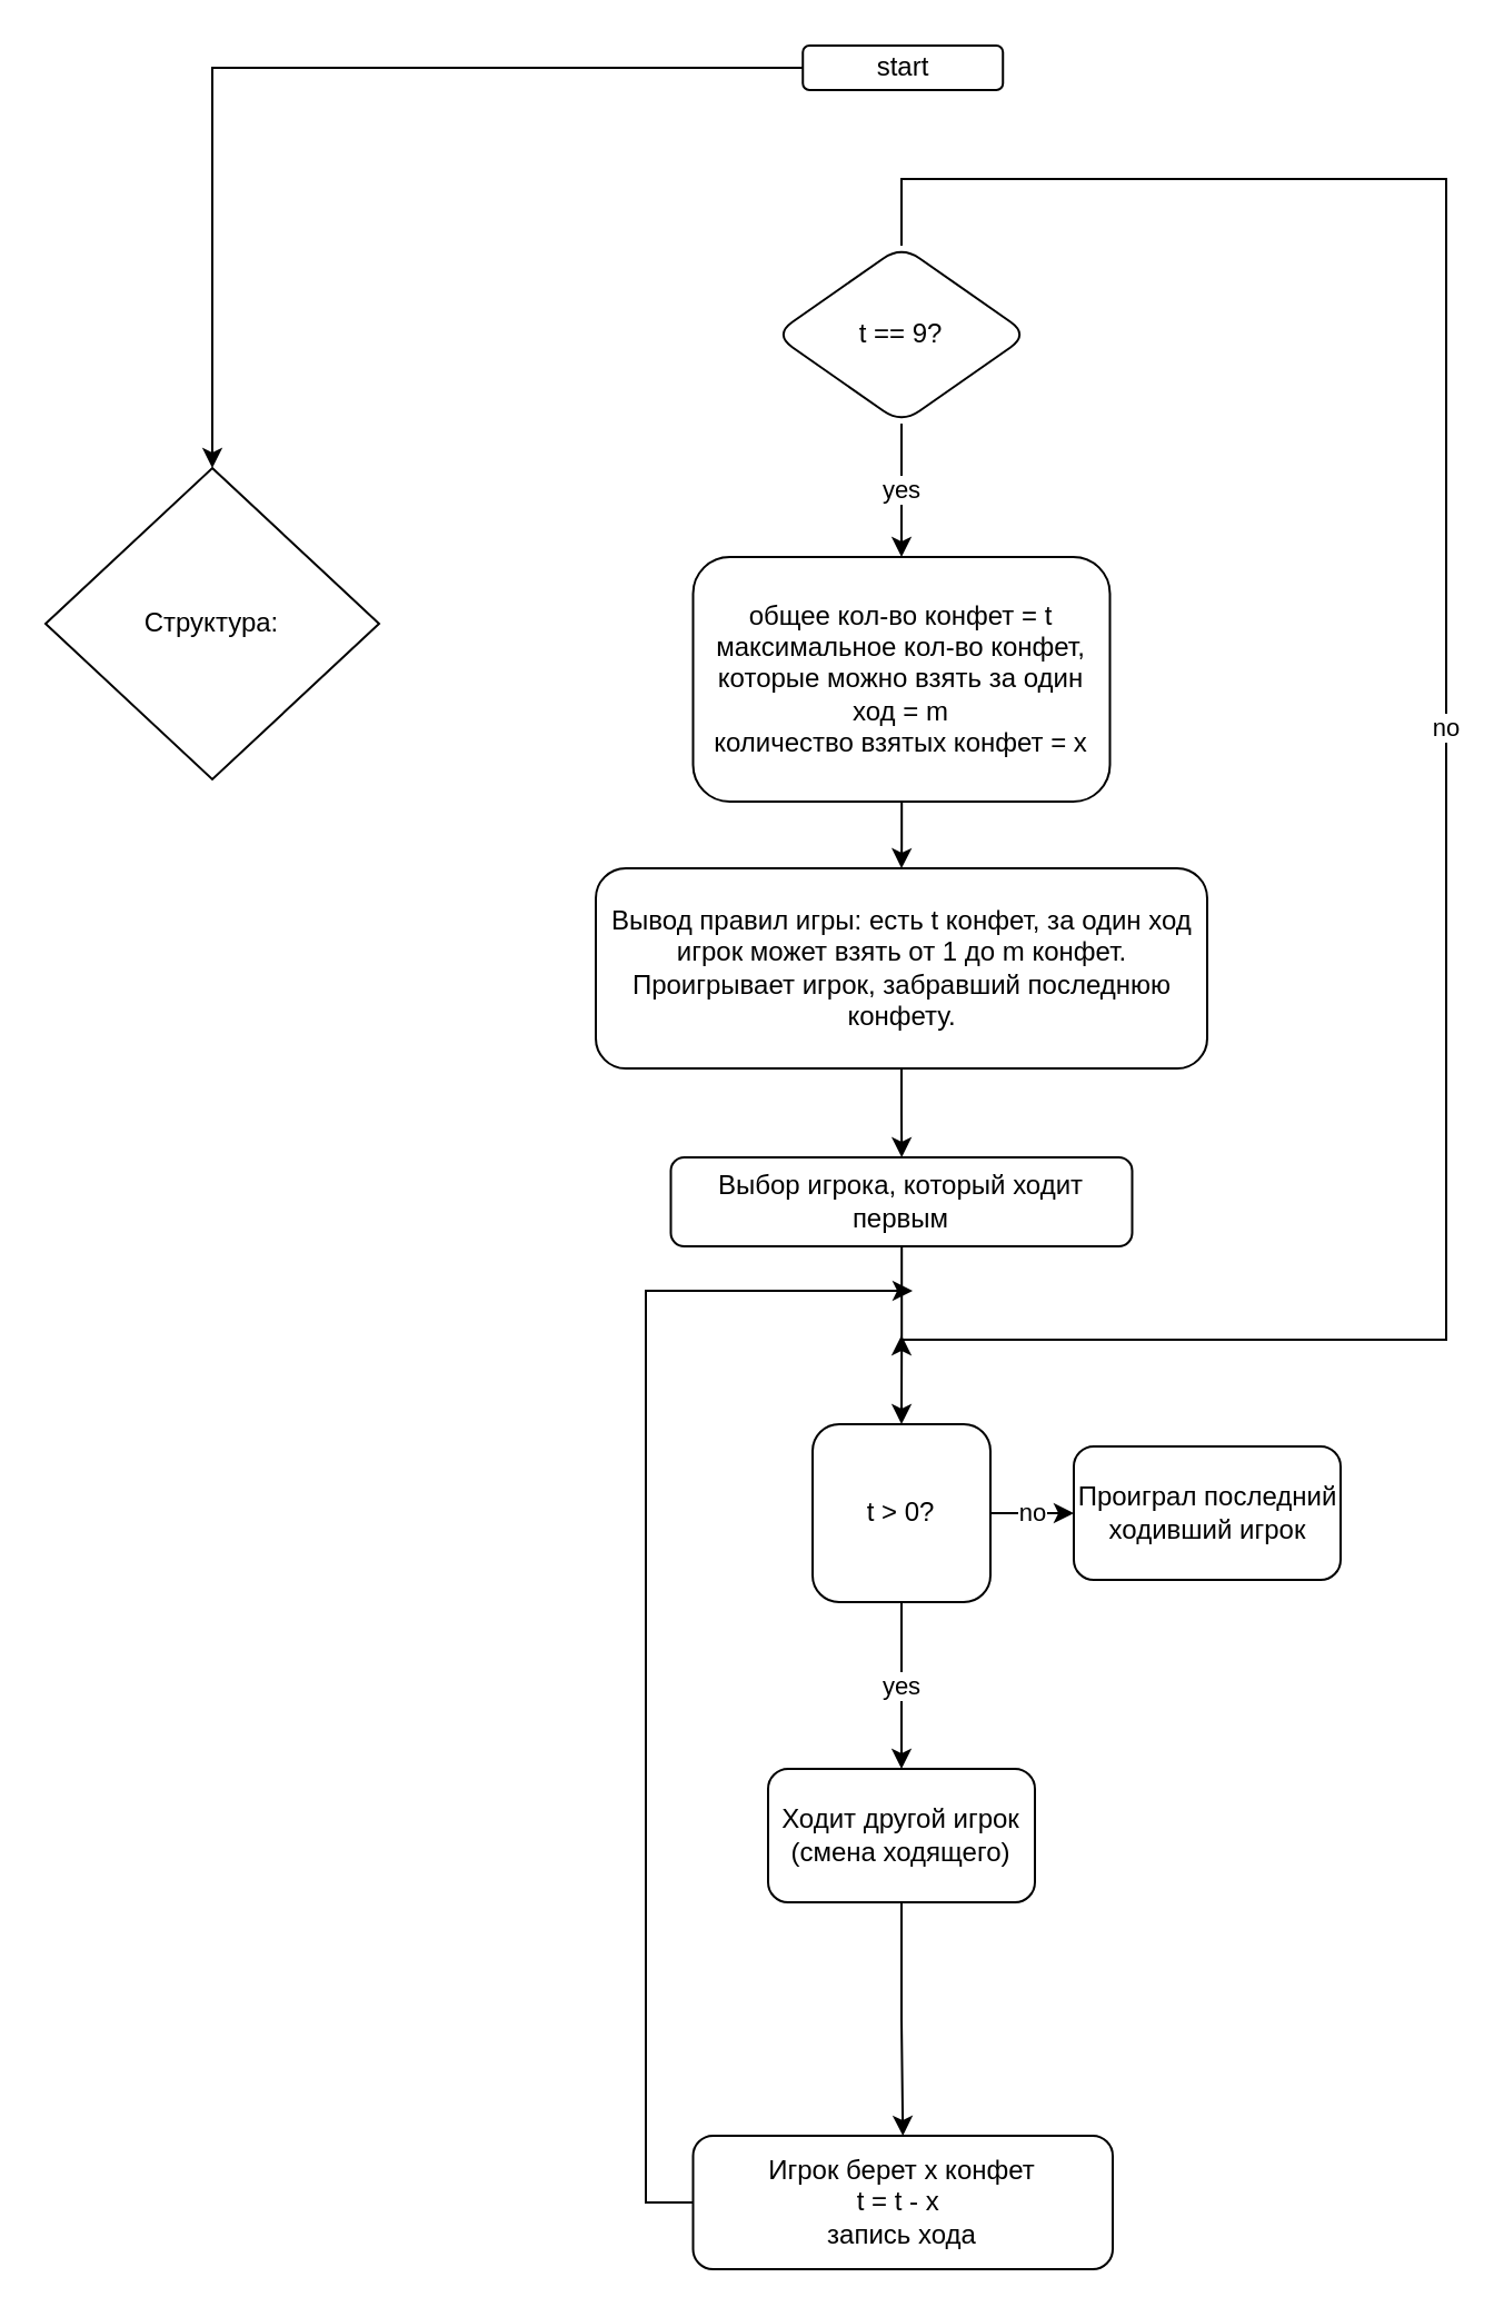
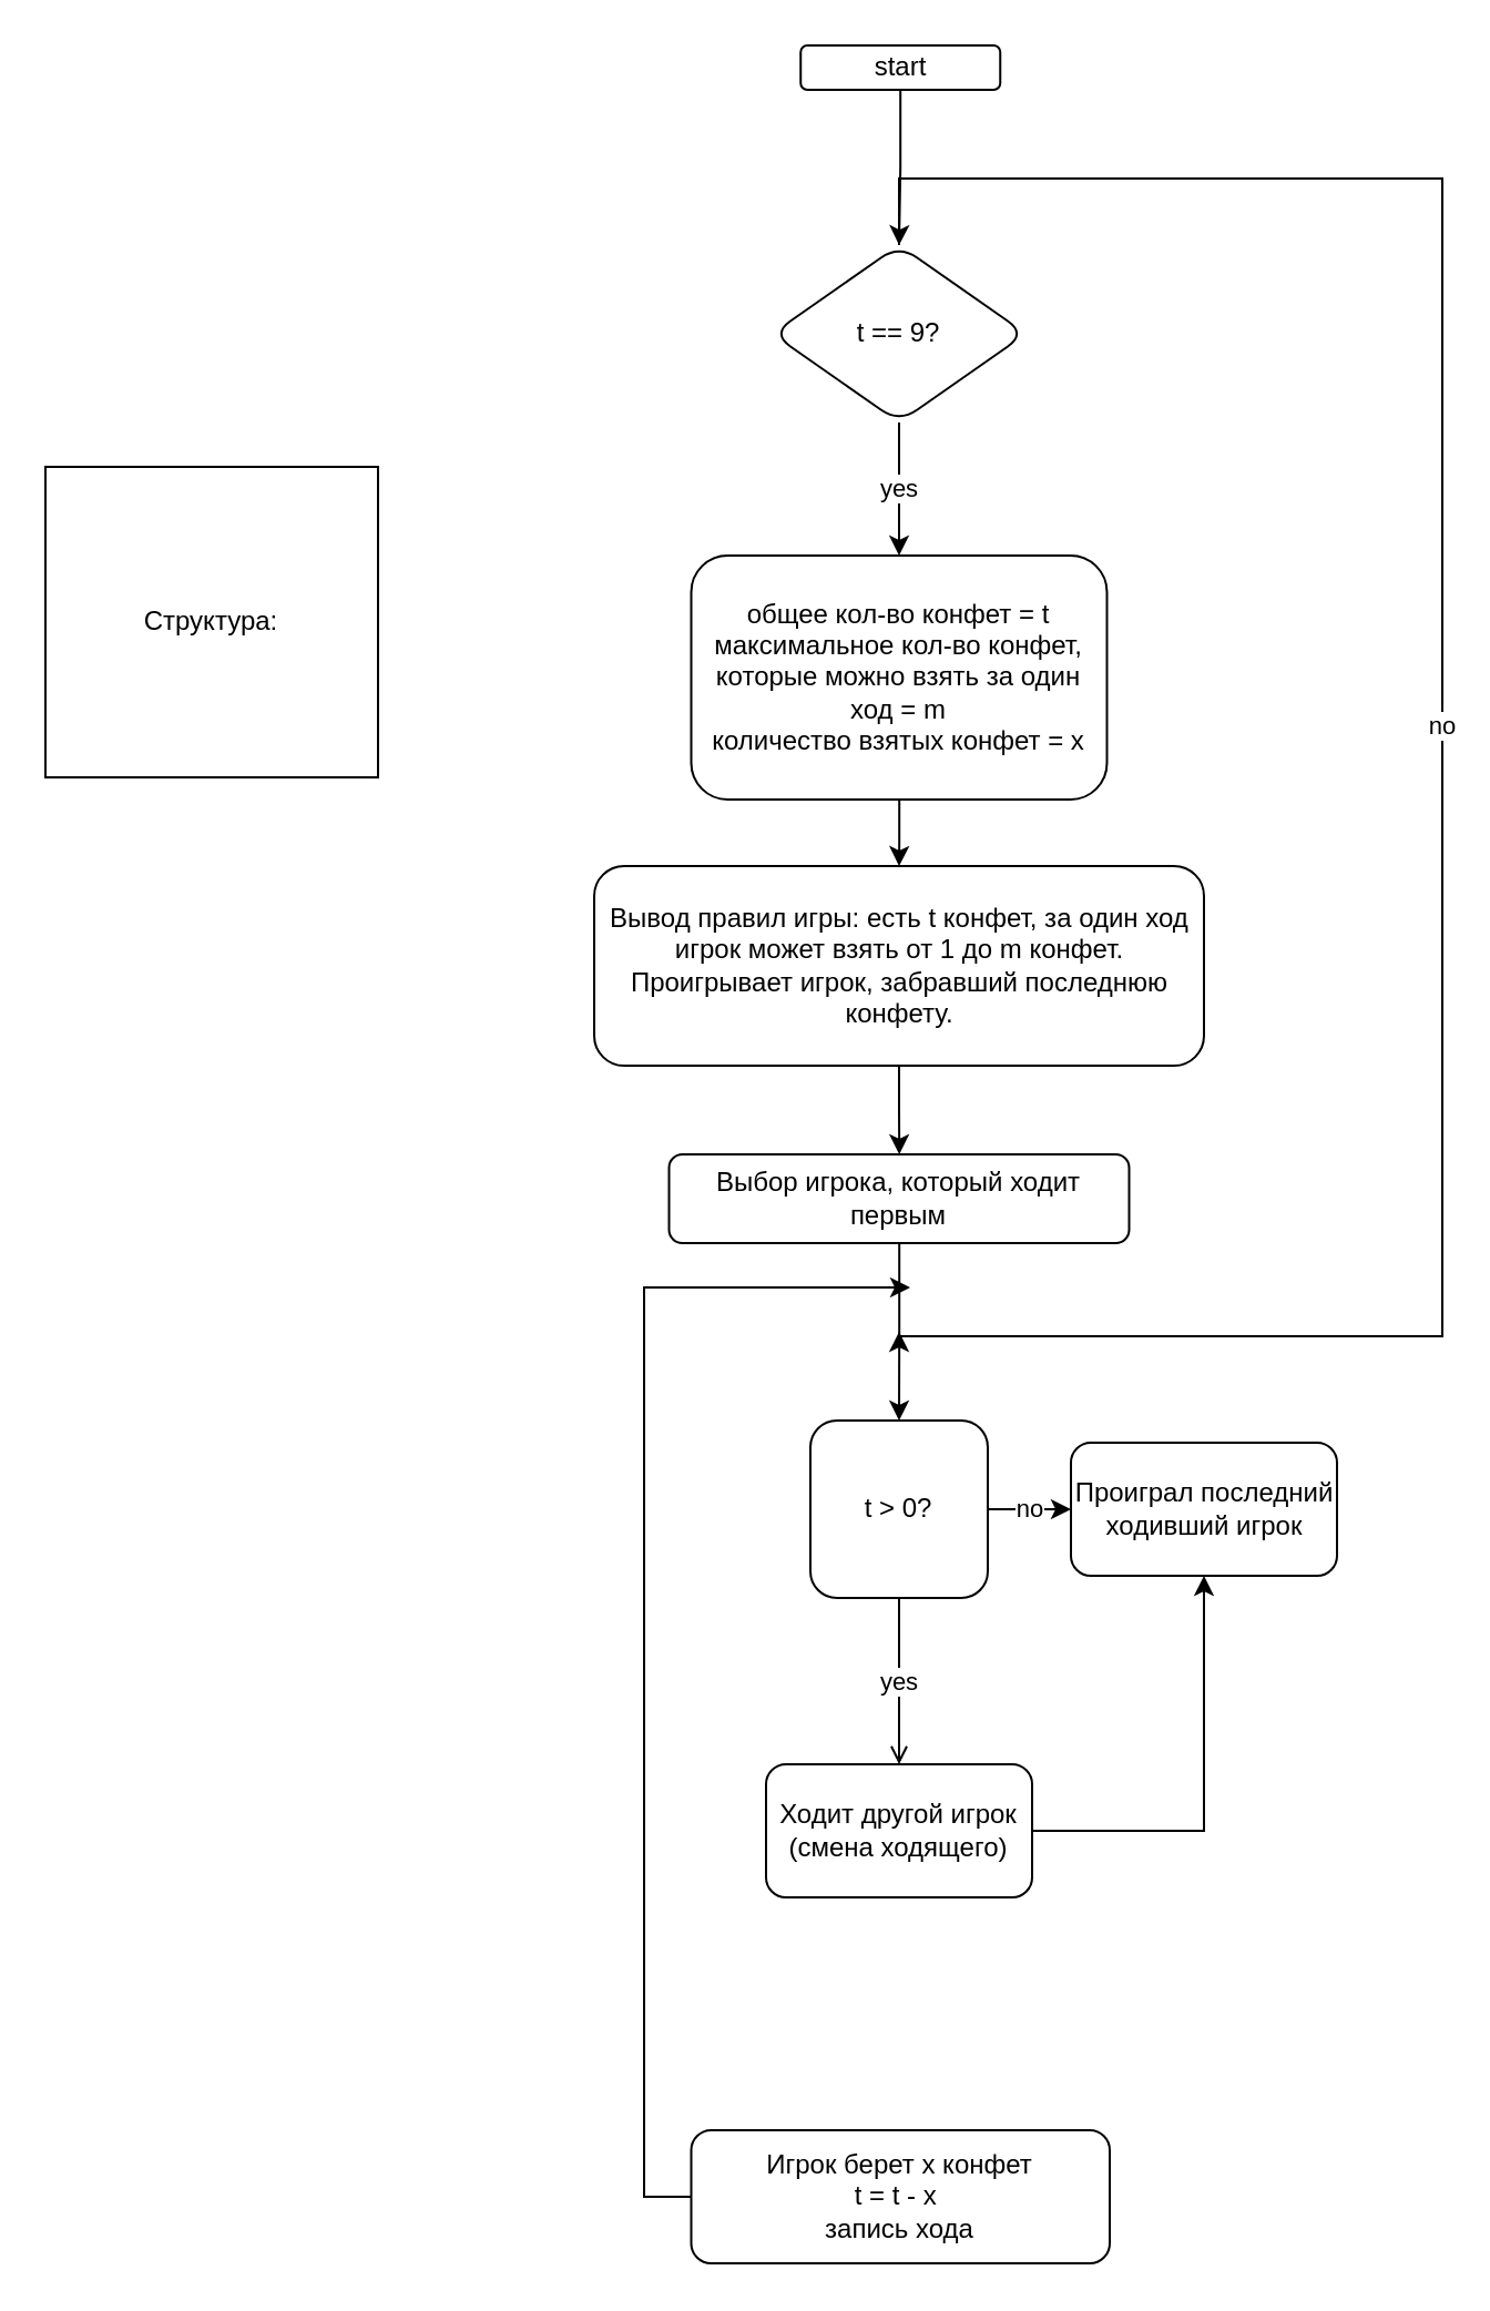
  <mxCell id="0" />
  <mxCell id="1" parent="0" />
- <mxCell id="2" value="" style="edgeStyle=orthogonalEdgeStyle;rounded=0;orthogonalLoop=1;jettySize=auto;html=1;" edge="1" parent="1" source="3" target="21"><mxGeometry relative="1" as="geometry" /></mxCell>
+ <mxCell id="2" value="" style="edgeStyle=orthogonalEdgeStyle;rounded=0;orthogonalLoop=1;jettySize=auto;html=1;" edge="1" parent="1" source="3" target="20"><mxGeometry relative="1" as="geometry" /></mxCell>
  <mxCell id="3" value="start&lt;br&gt;" style="rounded=1;whiteSpace=wrap;html=1;fontSize=12;glass=0;strokeWidth=1;shadow=0;" parent="1" vertex="1"><mxGeometry x="360.62" y="20" width="90" height="20" as="geometry" /></mxCell>
  <mxCell id="4" value="" style="edgeStyle=orthogonalEdgeStyle;rounded=0;orthogonalLoop=1;jettySize=auto;html=1;" edge="1" parent="1" source="5" target="7"><mxGeometry relative="1" as="geometry" /></mxCell>
  <mxCell id="5" value="общее кол-во конфет = t&lt;br&gt;максимальное кол-во конфет, которые можно взять за один ход = m&lt;br&gt;количество взятых конфет = x" style="whiteSpace=wrap;html=1;rounded=1;glass=0;strokeWidth=1;shadow=0;" vertex="1" parent="1"><mxGeometry x="311.25" y="250" width="187.5" height="110" as="geometry" /></mxCell>
  <mxCell id="6" value="" style="edgeStyle=orthogonalEdgeStyle;rounded=0;orthogonalLoop=1;jettySize=auto;html=1;" edge="1" parent="1" source="7" target="9"><mxGeometry relative="1" as="geometry" /></mxCell>
  <mxCell id="7" value="Вывод правил игры: есть t конфет, за один ход игрок может взять от 1 до m конфет. Проигрывает игрок, забравший последнюю конфету." style="whiteSpace=wrap;html=1;rounded=1;glass=0;strokeWidth=1;shadow=0;" vertex="1" parent="1"><mxGeometry x="267.5" y="390" width="275" height="90" as="geometry" /></mxCell>
  <mxCell id="8" style="edgeStyle=orthogonalEdgeStyle;rounded=0;orthogonalLoop=1;jettySize=auto;html=1;entryX=0.5;entryY=0;entryDx=0;entryDy=0;" edge="1" parent="1" source="9" target="12"><mxGeometry relative="1" as="geometry" /></mxCell>
  <mxCell id="9" value="Выбор игрока, который ходит первым" style="whiteSpace=wrap;html=1;rounded=1;glass=0;strokeWidth=1;shadow=0;" vertex="1" parent="1"><mxGeometry x="301.25" y="520" width="207.5" height="40" as="geometry" /></mxCell>
  <mxCell id="10" value="no" style="edgeStyle=orthogonalEdgeStyle;rounded=0;orthogonalLoop=1;jettySize=auto;html=1;" edge="1" parent="1" source="12" target="13"><mxGeometry relative="1" as="geometry" /></mxCell>
- <mxCell id="11" value="yes" style="edgeStyle=orthogonalEdgeStyle;rounded=0;orthogonalLoop=1;jettySize=auto;html=1;" edge="1" parent="1" source="12" target="17"><mxGeometry relative="1" as="geometry" /></mxCell>
+ <mxCell id="11" value="yes" style="edgeStyle=orthogonalEdgeStyle;rounded=0;orthogonalLoop=1;jettySize=auto;html=1;endArrow=open;" edge="1" parent="1" source="12" target="17"><mxGeometry relative="1" as="geometry" /></mxCell>
  <mxCell id="12" value="t &amp;gt; 0?" style="whiteSpace=wrap;html=1;glass=0;strokeWidth=1;shadow=0;rounded=1;" vertex="1" parent="1"><mxGeometry x="365" y="640" width="80" height="80" as="geometry" /></mxCell>
  <mxCell id="13" value="Проиграл последний ходивший игрок" style="whiteSpace=wrap;html=1;rounded=1;glass=0;strokeWidth=1;shadow=0;" vertex="1" parent="1"><mxGeometry x="482.5" y="650" width="120" height="60" as="geometry" /></mxCell>
  <mxCell id="14" style="edgeStyle=orthogonalEdgeStyle;rounded=0;orthogonalLoop=1;jettySize=auto;html=1;" edge="1" parent="1" source="15"><mxGeometry relative="1" as="geometry"><mxPoint x="410" y="580" as="targetPoint" /><Array as="points"><mxPoint x="290" y="990" /><mxPoint x="290" y="580" /></Array></mxGeometry></mxCell>
  <mxCell id="15" value="&lt;span&gt;Игрок берет x конфет&lt;/span&gt;&lt;br&gt;&lt;span&gt;t = t - x&amp;nbsp;&lt;br&gt;запись хода&lt;br&gt;&lt;/span&gt;" style="whiteSpace=wrap;html=1;rounded=1;glass=0;strokeWidth=1;shadow=0;" vertex="1" parent="1"><mxGeometry x="311.25" y="960" width="188.75" height="60" as="geometry" /></mxCell>
- <mxCell id="16" style="edgeStyle=orthogonalEdgeStyle;rounded=0;orthogonalLoop=1;jettySize=auto;html=1;entryX=0.5;entryY=0;entryDx=0;entryDy=0;" edge="1" parent="1" source="17" target="15"><mxGeometry relative="1" as="geometry"><mxPoint x="405" y="950" as="targetPoint" /></mxGeometry></mxCell>
+ <mxCell id="16" style="edgeStyle=orthogonalEdgeStyle;rounded=0;orthogonalLoop=1;jettySize=auto;html=1;" edge="1" parent="1" source="17" target="13"><mxGeometry relative="1" as="geometry"><mxPoint x="405" y="950" as="targetPoint" /></mxGeometry></mxCell>
  <mxCell id="17" value="Ходит другой игрок&lt;br&gt;(смена ходящего)" style="whiteSpace=wrap;html=1;rounded=1;glass=0;strokeWidth=1;shadow=0;" vertex="1" parent="1"><mxGeometry x="345" y="795" width="120" height="60" as="geometry" /></mxCell>
  <mxCell id="18" value="no" style="edgeStyle=orthogonalEdgeStyle;rounded=0;orthogonalLoop=1;jettySize=auto;html=1;" edge="1" parent="1" source="20"><mxGeometry relative="1" as="geometry"><mxPoint x="405" y="600" as="targetPoint" /><Array as="points"><mxPoint x="650" y="80" /><mxPoint x="650" y="602" /></Array></mxGeometry></mxCell>
  <mxCell id="19" value="yes" style="edgeStyle=orthogonalEdgeStyle;rounded=0;orthogonalLoop=1;jettySize=auto;html=1;entryX=0.5;entryY=0;entryDx=0;entryDy=0;" edge="1" parent="1" source="20" target="5"><mxGeometry relative="1" as="geometry" /></mxCell>
  <mxCell id="20" value="t == 9?" style="rhombus;whiteSpace=wrap;html=1;rounded=1;glass=0;strokeWidth=1;shadow=0;" vertex="1" parent="1"><mxGeometry x="347.82" y="110" width="114.37" height="80" as="geometry" /></mxCell>
- <mxCell id="21" value="Структура:&lt;br&gt;" style="rhombus;whiteSpace=wrap;html=1;" vertex="1" parent="1"><mxGeometry y="210" width="150" height="140" as="geometry" x="20" /></mxCell>
+ <mxCell id="21" value="Структура:&lt;br&gt;" style="rounded=0;whiteSpace=wrap;html=1;" vertex="1" parent="1"><mxGeometry y="210" width="150" height="140" as="geometry" x="20" /></mxCell>
  <mxCell id="22" style="edgeStyle=orthogonalEdgeStyle;rounded=0;orthogonalLoop=1;jettySize=auto;html=1;exitX=0.5;exitY=1;exitDx=0;exitDy=0;" edge="1" parent="1" source="21" target="21"><mxGeometry relative="1" as="geometry" /></mxCell>
